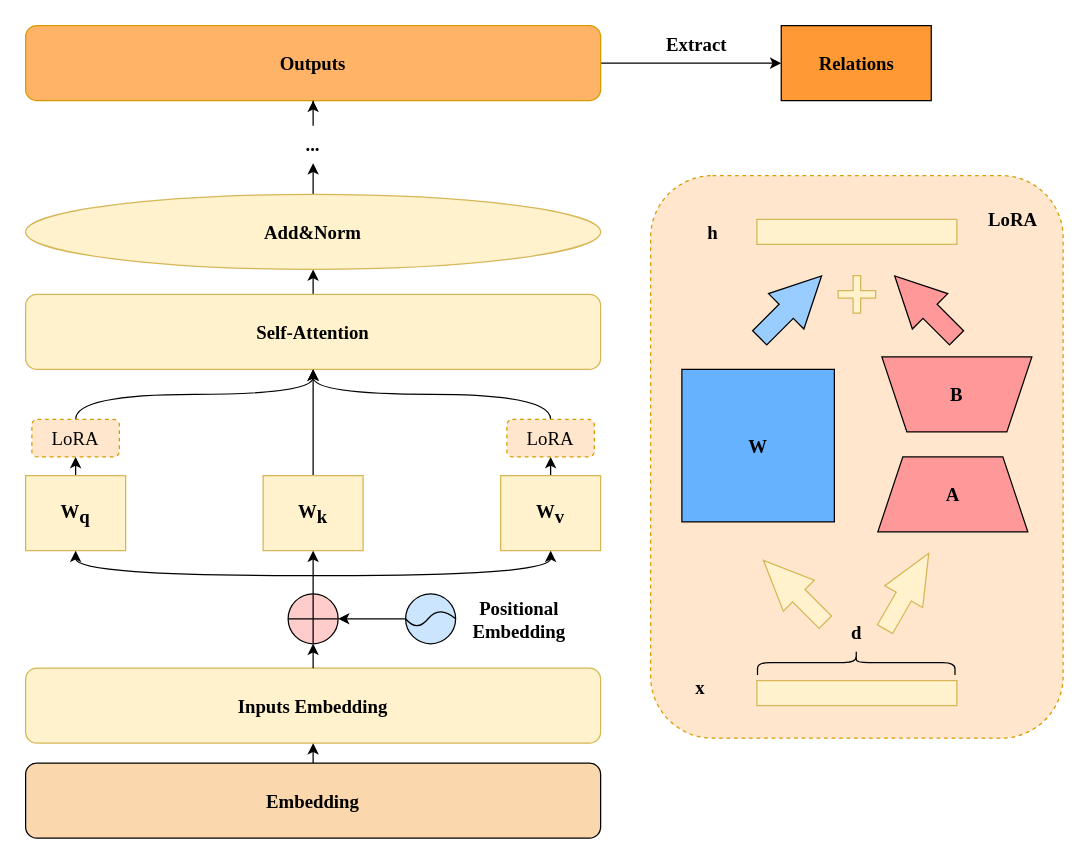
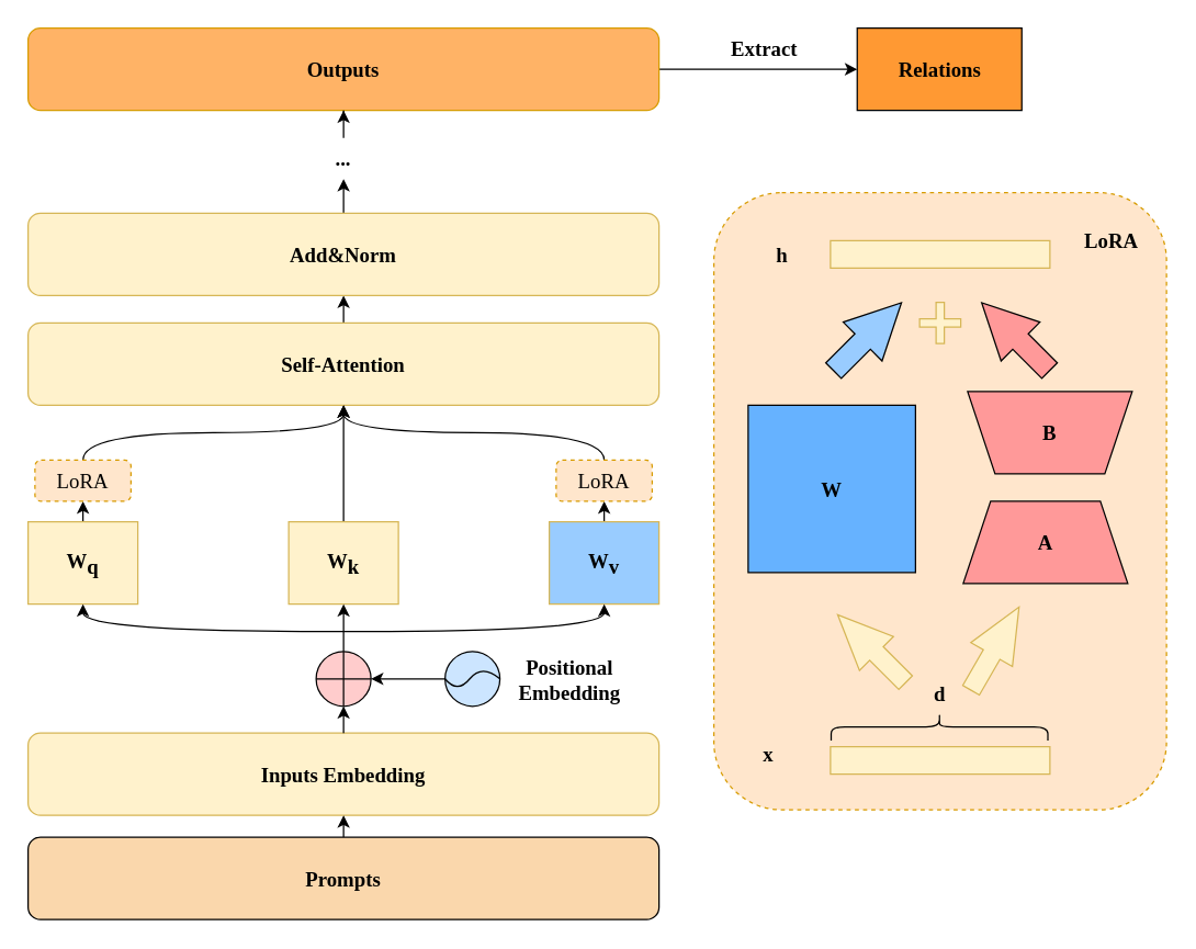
  <mxCell id="0" />
  <mxCell id="1" parent="0" />
  <mxCell id="2" value="" style="rounded=1;whiteSpace=wrap;html=1;dashed=1;fillColor=#ffe6cc;strokeColor=#d79b00;" vertex="1" parent="1"><mxGeometry x="520" y="140" width="330" height="450" as="geometry" /></mxCell>
  <mxCell id="3" value="A" style="shape=trapezoid;perimeter=trapezoidPerimeter;whiteSpace=wrap;html=1;fixedSize=1;fontFamily=Times New Roman;fontSize=15;fontStyle=1;fillColor=#FF9999;" vertex="1" parent="1"><mxGeometry x="701.77" y="365" width="120" height="60" as="geometry" /></mxCell>
  <mxCell id="4" value="" style="shape=trapezoid;perimeter=trapezoidPerimeter;whiteSpace=wrap;html=1;fixedSize=1;rotation=-180;fontFamily=Times New Roman;fontSize=15;fontStyle=1;fillColor=#FF9999;" vertex="1" parent="1"><mxGeometry x="705" y="285" width="120" height="60" as="geometry" /></mxCell>
  <mxCell id="5" value="&lt;font style=&quot;font-size: 15px;&quot;&gt;B&lt;/font&gt;" style="text;html=1;strokeColor=none;fillColor=none;align=center;verticalAlign=middle;whiteSpace=wrap;rounded=0;fontFamily=Times New Roman;fontSize=15;fontStyle=1" vertex="1" parent="1"><mxGeometry x="735" y="300" width="60" height="30" as="geometry" /></mxCell>
  <mxCell id="6" style="edgeStyle=orthogonalEdgeStyle;rounded=0;orthogonalLoop=1;jettySize=auto;html=1;exitX=0.5;exitY=0;exitDx=0;exitDy=0;entryX=0.5;entryY=1;entryDx=0;entryDy=0;fontFamily=Times New Roman;fontSize=15;fontStyle=1" edge="1" parent="1" source="7" target="26"><mxGeometry relative="1" as="geometry" /></mxCell>
  <mxCell id="7" value="Self-Attention" style="rounded=1;whiteSpace=wrap;html=1;fontFamily=Times New Roman;fontSize=15;fontStyle=1;fillColor=#fff2cc;strokeColor=#d6b656;" vertex="1" parent="1"><mxGeometry x="20" y="235" width="460" height="60" as="geometry" /></mxCell>
  <mxCell id="8" style="edgeStyle=orthogonalEdgeStyle;rounded=0;orthogonalLoop=1;jettySize=auto;html=1;exitX=0.5;exitY=0;exitDx=0;exitDy=0;entryX=0.5;entryY=1;entryDx=0;entryDy=0;" edge="1" parent="1" source="9" target="50"><mxGeometry relative="1" as="geometry" /></mxCell>
  <mxCell id="9" value="W&lt;sub style=&quot;font-size: 15px;&quot;&gt;q&lt;/sub&gt;" style="rounded=0;whiteSpace=wrap;html=1;fontFamily=Times New Roman;fontSize=15;fontStyle=1;fillColor=#fff2cc;strokeColor=#d6b656;" vertex="1" parent="1"><mxGeometry x="20" y="380" width="80" height="60" as="geometry" /></mxCell>
  <mxCell id="10" style="edgeStyle=orthogonalEdgeStyle;rounded=0;orthogonalLoop=1;jettySize=auto;html=1;exitX=0.5;exitY=0;exitDx=0;exitDy=0;entryX=0.5;entryY=1;entryDx=0;entryDy=0;fontFamily=Times New Roman;fontSize=15;fontStyle=1" edge="1" parent="1" source="11" target="7"><mxGeometry relative="1" as="geometry" /></mxCell>
  <mxCell id="11" value="W&lt;sub style=&quot;font-size: 15px;&quot;&gt;k&lt;/sub&gt;" style="rounded=0;whiteSpace=wrap;html=1;fontFamily=Times New Roman;fontSize=15;fontStyle=1;fillColor=#fff2cc;strokeColor=#d6b656;" vertex="1" parent="1"><mxGeometry x="210" y="380" width="80" height="60" as="geometry" /></mxCell>
  <mxCell id="12" style="edgeStyle=orthogonalEdgeStyle;rounded=0;orthogonalLoop=1;jettySize=auto;html=1;exitX=0.5;exitY=0;exitDx=0;exitDy=0;entryX=0.5;entryY=1;entryDx=0;entryDy=0;" edge="1" parent="1" source="13" target="52"><mxGeometry relative="1" as="geometry" /></mxCell>
- <mxCell id="13" value="W&lt;sub style=&quot;font-size: 15px;&quot;&gt;v&lt;/sub&gt;" style="rounded=0;whiteSpace=wrap;html=1;fontFamily=Times New Roman;fontSize=15;fontStyle=1;fillColor=#fff2cc;strokeColor=#d6b656;" vertex="1" parent="1"><mxGeometry x="400" y="380" width="80" height="60" as="geometry" /></mxCell>
+ <mxCell id="13" value="W&lt;sub style=&quot;font-size: 15px;&quot;&gt;v&lt;/sub&gt;" style="rounded=0;whiteSpace=wrap;html=1;fontFamily=Times New Roman;fontSize=15;fontStyle=1;fillColor=#99ccff;strokeColor=#d6b656;" vertex="1" parent="1"><mxGeometry x="400" y="380" width="80" height="60" as="geometry" /></mxCell>
  <mxCell id="14" value="&lt;font style=&quot;font-size: 15px;&quot;&gt;W&lt;/font&gt;" style="whiteSpace=wrap;html=1;aspect=fixed;fontFamily=Times New Roman;fontSize=15;fontStyle=1;fillColor=#66B2FF;" vertex="1" parent="1"><mxGeometry x="545" y="295" width="122" height="122" as="geometry" /></mxCell>
  <mxCell id="15" value="" style="rounded=0;whiteSpace=wrap;html=1;fontFamily=Times New Roman;fontSize=15;fontStyle=1;fillColor=#fff2cc;strokeColor=#d6b656;" vertex="1" parent="1"><mxGeometry x="605" y="544" width="160" height="20" as="geometry" /></mxCell>
  <mxCell id="16" value="x" style="text;html=1;strokeColor=none;fillColor=none;align=center;verticalAlign=middle;whiteSpace=wrap;rounded=0;fontFamily=Times New Roman;fontSize=15;fontStyle=1" vertex="1" parent="1"><mxGeometry x="530" y="534" width="60" height="30" as="geometry" /></mxCell>
  <mxCell id="17" value="" style="shape=curlyBracket;whiteSpace=wrap;html=1;rounded=1;flipH=1;labelPosition=right;verticalLabelPosition=middle;align=left;verticalAlign=middle;rotation=-90;fontFamily=Times New Roman;fontSize=15;fontStyle=1" vertex="1" parent="1"><mxGeometry x="674.5" y="450.5" width="20" height="158" as="geometry" /></mxCell>
  <mxCell id="18" value="d" style="text;html=1;strokeColor=none;fillColor=none;align=center;verticalAlign=middle;whiteSpace=wrap;rounded=0;fontFamily=Times New Roman;fontSize=15;fontStyle=1" vertex="1" parent="1"><mxGeometry x="655" y="490" width="60" height="30" as="geometry" /></mxCell>
  <mxCell id="19" value="" style="rounded=0;whiteSpace=wrap;html=1;fontFamily=Times New Roman;fontSize=15;fontStyle=1;fillColor=#fff2cc;strokeColor=#d6b656;" vertex="1" parent="1"><mxGeometry x="605" y="175" width="160" height="20" as="geometry" /></mxCell>
  <mxCell id="20" value="h" style="text;html=1;strokeColor=none;fillColor=none;align=center;verticalAlign=middle;whiteSpace=wrap;rounded=0;fontFamily=Times New Roman;fontSize=15;fontStyle=1" vertex="1" parent="1"><mxGeometry x="540" y="170" width="60" height="30" as="geometry" /></mxCell>
  <mxCell id="21" value="" style="html=1;shadow=0;dashed=0;align=center;verticalAlign=middle;shape=mxgraph.arrows2.arrow;dy=0.6;dx=40;notch=0;rotation=-135;fontFamily=Times New Roman;fontSize=15;fontStyle=1;fillColor=#fff2cc;strokeColor=#d6b656;" vertex="1" parent="1"><mxGeometry x="600" y="455" width="70" height="35" as="geometry" /></mxCell>
  <mxCell id="22" value="" style="html=1;shadow=0;dashed=0;align=center;verticalAlign=middle;shape=mxgraph.arrows2.arrow;dy=0.6;dx=40;notch=0;rotation=-60;fontFamily=Times New Roman;fontSize=15;fontStyle=1;fillColor=#fff2cc;strokeColor=#d6b656;" vertex="1" parent="1"><mxGeometry x="690" y="455" width="70" height="35" as="geometry" /></mxCell>
  <mxCell id="23" value="" style="html=1;shadow=0;dashed=0;align=center;verticalAlign=middle;shape=mxgraph.arrows2.arrow;dy=0.6;dx=40;notch=0;rotation=-45;fontFamily=Times New Roman;fontSize=15;fontStyle=1;fillColor=#99CCFF;" vertex="1" parent="1"><mxGeometry x="597" y="225" width="70" height="40" as="geometry" /></mxCell>
  <mxCell id="24" value="" style="html=1;shadow=0;dashed=0;align=center;verticalAlign=middle;shape=mxgraph.arrows2.arrow;dy=0.6;dx=40;notch=0;rotation=-135;fontFamily=Times New Roman;fontSize=15;fontStyle=1;fillColor=#FF9999;" vertex="1" parent="1"><mxGeometry x="705" y="225" width="70" height="40" as="geometry" /></mxCell>
  <mxCell id="25" style="edgeStyle=orthogonalEdgeStyle;rounded=0;orthogonalLoop=1;jettySize=auto;html=1;exitX=0.5;exitY=0;exitDx=0;exitDy=0;entryX=0.5;entryY=1;entryDx=0;entryDy=0;fontFamily=Times New Roman;fontSize=15;fontStyle=1" edge="1" parent="1" source="26" target="44"><mxGeometry relative="1" as="geometry" /></mxCell>
- <mxCell id="26" value="Add&amp;amp;Norm" style="ellipse;whiteSpace=wrap;html=1;fontFamily=Times New Roman;fontSize=15;fontStyle=1;fillColor=#fff2cc;strokeColor=#d6b656;" vertex="1" parent="1"><mxGeometry x="20" y="155" width="460" height="60" as="geometry" /></mxCell>
+ <mxCell id="26" value="Add&amp;amp;Norm" style="rounded=1;whiteSpace=wrap;html=1;fontFamily=Times New Roman;fontSize=15;fontStyle=1;fillColor=#fff2cc;strokeColor=#d6b656;" vertex="1" parent="1"><mxGeometry x="20" y="155" width="460" height="60" as="geometry" /></mxCell>
  <mxCell id="27" value="LoRA" style="text;html=1;strokeColor=none;fillColor=none;align=center;verticalAlign=middle;whiteSpace=wrap;rounded=0;fontSize=15;fontFamily=Times New Roman;fontStyle=1" vertex="1" parent="1"><mxGeometry x="780" y="160" width="60" height="30" as="geometry" /></mxCell>
  <mxCell id="28" style="edgeStyle=orthogonalEdgeStyle;rounded=0;orthogonalLoop=1;jettySize=auto;html=1;entryX=0.5;entryY=1;entryDx=0;entryDy=0;curved=1;fontFamily=Times New Roman;fontSize=15;fontStyle=1" edge="1" parent="1" target="9"><mxGeometry relative="1" as="geometry"><mxPoint x="250" y="460" as="sourcePoint" /></mxGeometry></mxCell>
  <mxCell id="29" style="edgeStyle=orthogonalEdgeStyle;rounded=0;orthogonalLoop=1;jettySize=auto;html=1;entryX=0.5;entryY=1;entryDx=0;entryDy=0;curved=1;fontFamily=Times New Roman;fontSize=15;fontStyle=1" edge="1" parent="1" target="13"><mxGeometry relative="1" as="geometry"><mxPoint x="250" y="460" as="sourcePoint" /></mxGeometry></mxCell>
  <mxCell id="30" style="edgeStyle=orthogonalEdgeStyle;rounded=0;orthogonalLoop=1;jettySize=auto;html=1;exitX=0.5;exitY=0;exitDx=0;exitDy=0;exitPerimeter=0;fontFamily=Times New Roman;fontSize=15;fontStyle=1" edge="1" parent="1" source="31" target="11"><mxGeometry relative="1" as="geometry" /></mxCell>
  <mxCell id="31" value="" style="verticalLabelPosition=bottom;verticalAlign=top;html=1;shape=mxgraph.flowchart.summing_function;fontFamily=Times New Roman;fontSize=15;fontStyle=1;fillColor=#FFCCCC;" vertex="1" parent="1"><mxGeometry x="230" y="474.5" width="40" height="40" as="geometry" /></mxCell>
  <mxCell id="32" value="Inputs Embedding" style="rounded=1;whiteSpace=wrap;html=1;fontFamily=Times New Roman;fontSize=15;fontStyle=1;fillColor=#fff2cc;strokeColor=#d6b656;" vertex="1" parent="1"><mxGeometry x="20" y="534" width="460" height="60" as="geometry" /></mxCell>
  <mxCell id="33" style="edgeStyle=orthogonalEdgeStyle;rounded=0;orthogonalLoop=1;jettySize=auto;html=1;exitX=0.5;exitY=0;exitDx=0;exitDy=0;entryX=0.5;entryY=1;entryDx=0;entryDy=0;entryPerimeter=0;fontFamily=Times New Roman;fontSize=15;fontStyle=1" edge="1" parent="1" source="32" target="31"><mxGeometry relative="1" as="geometry" /></mxCell>
  <mxCell id="34" style="edgeStyle=orthogonalEdgeStyle;rounded=0;orthogonalLoop=1;jettySize=auto;html=1;exitX=0.5;exitY=0;exitDx=0;exitDy=0;entryX=0.5;entryY=1;entryDx=0;entryDy=0;fontFamily=Times New Roman;fontSize=15;fontStyle=1" edge="1" parent="1" source="35" target="32"><mxGeometry relative="1" as="geometry" /></mxCell>
- <mxCell id="35" value="Embedding" style="rounded=1;whiteSpace=wrap;html=1;fontFamily=Times New Roman;fontSize=15;fontStyle=1;fillColor=#FAD7AC;" vertex="1" parent="1"><mxGeometry x="20" y="610" width="460" height="60" as="geometry" /></mxCell>
+ <mxCell id="35" value="Prompts" style="rounded=1;whiteSpace=wrap;html=1;fontFamily=Times New Roman;fontSize=15;fontStyle=1;fillColor=#FAD7AC;" vertex="1" parent="1"><mxGeometry x="20" y="610" width="460" height="60" as="geometry" /></mxCell>
  <mxCell id="36" value="" style="group;rotation=-180;fontFamily=Times New Roman;fontSize=15;fontStyle=1" vertex="1" connectable="0" parent="1"><mxGeometry x="324" y="474.5" width="40" height="40" as="geometry" /></mxCell>
  <mxCell id="37" value="" style="ellipse;whiteSpace=wrap;html=1;aspect=fixed;rotation=-180;fontFamily=Times New Roman;fontSize=15;fontStyle=1;fillColor=#CCE5FF;" vertex="1" parent="36"><mxGeometry width="40" height="40" as="geometry" /></mxCell>
  <mxCell id="38" value="" style="endArrow=none;html=1;rounded=0;entryX=1;entryY=0.5;entryDx=0;entryDy=0;exitX=0;exitY=0.5;exitDx=0;exitDy=0;curved=1;fontFamily=Times New Roman;fontSize=15;fontStyle=1" edge="1" parent="36" source="37" target="37"><mxGeometry width="50" height="50" relative="1" as="geometry"><mxPoint x="44" y="18" as="sourcePoint" /><mxPoint x="18" y="40" as="targetPoint" /><Array as="points"><mxPoint x="27" y="9" /><mxPoint x="9" y="31" /></Array></mxGeometry></mxCell>
  <mxCell id="39" style="edgeStyle=orthogonalEdgeStyle;rounded=0;orthogonalLoop=1;jettySize=auto;html=1;exitX=1;exitY=0.5;exitDx=0;exitDy=0;entryX=1;entryY=0.5;entryDx=0;entryDy=0;entryPerimeter=0;fontFamily=Times New Roman;fontSize=15;fontStyle=1" edge="1" parent="1" source="37" target="31"><mxGeometry relative="1" as="geometry" /></mxCell>
  <mxCell id="40" value="Positional&lt;br style=&quot;font-size: 15px;&quot;&gt;Embedding" style="text;html=1;strokeColor=none;fillColor=none;align=center;verticalAlign=middle;whiteSpace=wrap;rounded=0;fontSize=15;fontFamily=Times New Roman;fontStyle=1" vertex="1" parent="1"><mxGeometry x="380" y="474.5" width="70" height="40" as="geometry" /></mxCell>
  <mxCell id="41" style="edgeStyle=orthogonalEdgeStyle;rounded=0;orthogonalLoop=1;jettySize=auto;html=1;exitX=1;exitY=0.5;exitDx=0;exitDy=0;entryX=0;entryY=0.5;entryDx=0;entryDy=0;" edge="1" parent="1" source="42" target="45"><mxGeometry relative="1" as="geometry" /></mxCell>
  <mxCell id="42" value="Outputs" style="rounded=1;whiteSpace=wrap;html=1;fontFamily=Times New Roman;fontSize=15;fontStyle=1;fillColor=#FFB366;strokeColor=#d79b00;" vertex="1" parent="1"><mxGeometry x="20" y="20" width="460" height="60" as="geometry" /></mxCell>
  <mxCell id="43" style="edgeStyle=orthogonalEdgeStyle;rounded=0;orthogonalLoop=1;jettySize=auto;html=1;exitX=0.5;exitY=0;exitDx=0;exitDy=0;fontFamily=Times New Roman;fontSize=15;fontStyle=1" edge="1" parent="1" source="44" target="42"><mxGeometry relative="1" as="geometry" /></mxCell>
  <mxCell id="44" value="..." style="text;html=1;strokeColor=none;fillColor=none;align=center;verticalAlign=middle;whiteSpace=wrap;rounded=0;fontFamily=Times New Roman;fontSize=15;fontStyle=1" vertex="1" parent="1"><mxGeometry x="200" y="100" width="100" height="30" as="geometry" /></mxCell>
  <mxCell id="45" value="Relations" style="rounded=0;whiteSpace=wrap;html=1;fontFamily=Times New Roman;fontSize=15;fontStyle=1;fillColor=#FF9933;" vertex="1" parent="1"><mxGeometry x="624.5" y="20" width="120" height="60" as="geometry" /></mxCell>
  <mxCell id="46" value="Extract" style="text;html=1;strokeColor=none;fillColor=none;align=center;verticalAlign=middle;whiteSpace=wrap;rounded=0;fontFamily=Times New Roman;fontSize=15;fontStyle=1" vertex="1" parent="1"><mxGeometry x="517" y="20" width="80" height="30" as="geometry" /></mxCell>
  <mxCell id="47" value="" style="shape=cross;whiteSpace=wrap;html=1;fillColor=#fff2cc;strokeColor=#d6b656;" vertex="1" parent="1"><mxGeometry x="670" y="220" width="30" height="30" as="geometry" /></mxCell>
  <mxCell id="48" style="edgeStyle=orthogonalEdgeStyle;rounded=0;orthogonalLoop=1;jettySize=auto;html=1;exitX=0.5;exitY=1;exitDx=0;exitDy=0;" edge="1" parent="1" source="15" target="15"><mxGeometry relative="1" as="geometry" /></mxCell>
  <mxCell id="49" style="edgeStyle=orthogonalEdgeStyle;rounded=0;orthogonalLoop=1;jettySize=auto;html=1;exitX=0.5;exitY=0;exitDx=0;exitDy=0;entryX=0.5;entryY=1;entryDx=0;entryDy=0;curved=1;" edge="1" parent="1" source="50" target="7"><mxGeometry relative="1" as="geometry" /></mxCell>
  <mxCell id="50" value="LoRA" style="rounded=1;whiteSpace=wrap;html=1;fontSize=15;fontFamily=Times New Roman;dashed=1;fillColor=#ffe6cc;strokeColor=#d79b00;" vertex="1" parent="1"><mxGeometry x="25" y="335" width="70" height="30" as="geometry" /></mxCell>
  <mxCell id="51" style="edgeStyle=orthogonalEdgeStyle;rounded=0;orthogonalLoop=1;jettySize=auto;html=1;exitX=0.5;exitY=0;exitDx=0;exitDy=0;entryX=0.5;entryY=1;entryDx=0;entryDy=0;curved=1;" edge="1" parent="1" source="52" target="7"><mxGeometry relative="1" as="geometry" /></mxCell>
  <mxCell id="52" value="LoRA" style="rounded=1;whiteSpace=wrap;html=1;fontSize=15;fontFamily=Times New Roman;dashed=1;fillColor=#ffe6cc;strokeColor=#d79b00;" vertex="1" parent="1"><mxGeometry x="405" y="335" width="70" height="30" as="geometry" /></mxCell>
